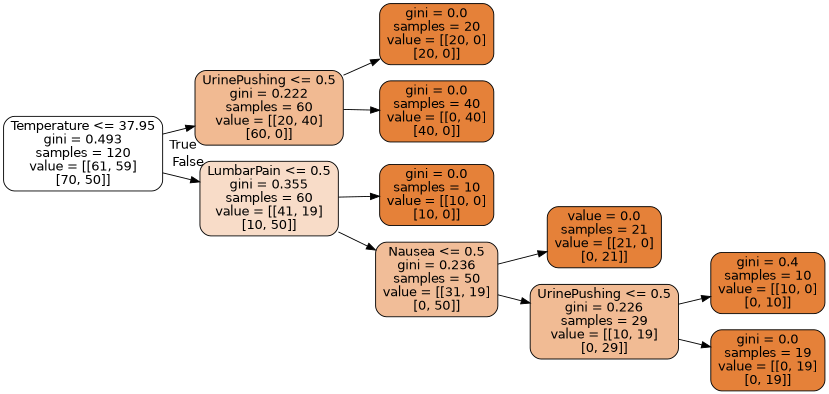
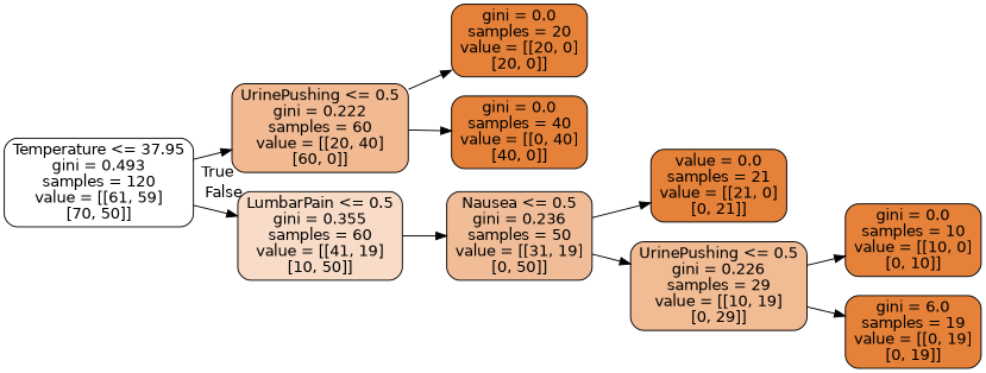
  digraph {
    rankdir=LR
    node [color=black fillcolor="#e58139" fontname=helvetica shape=box style="filled, rounded"]
    edge [fontname=helvetica]
    n1 [fillcolor="#ffffff" label="Temperature <= 37.95\ngini = 0.493\nsamples = 120\nvalue = [[61, 59]\n[70, 50]]"]
    n2 [fillcolor="#f1ba92" label="UrinePushing <= 0.5\ngini = 0.222\nsamples = 60\nvalue = [[20, 40]\n[60, 0]]"]
    n3 [fillcolor="#f8dcc8" label="LumbarPain <= 0.5\ngini = 0.355\nsamples = 60\nvalue = [[41, 19]\n[10, 50]]"]
    n4 [label="gini = 0.0\nsamples = 20\nvalue = [[20, 0]\n[20, 0]]"]
    n5 [label="gini = 0.0\nsamples = 40\nvalue = [[0, 40]\n[40, 0]]"]
-   n6 [label="gini = 0.0\nsamples = 10\nvalue = [[10, 0]\n[10, 0]]"]
    n7 [fillcolor="#f1bd98" label="Nausea <= 0.5\ngini = 0.236\nsamples = 50\nvalue = [[31, 19]\n[0, 50]]"]
    n8 [label="value = 0.0\nsamples = 21\nvalue = [[21, 0]\n[0, 21]]"]
    n9 [fillcolor="#f1bb94" label="UrinePushing <= 0.5\ngini = 0.226\nsamples = 29\nvalue = [[10, 19]\n[0, 29]]"]
-   n10 [label="gini = 0.4\nsamples = 10\nvalue = [[10, 0]\n[0, 10]]"]
-   n11 [label="gini = 0.0\nsamples = 19\nvalue = [[0, 19]\n[0, 19]]"]
+   n10 [label="gini = 0.0\nsamples = 10\nvalue = [[10, 0]\n[0, 10]]"]
+   n11 [label="gini = 6.0\nsamples = 19\nvalue = [[0, 19]\n[0, 19]]"]
    n1 -> n2 [headlabel=True labelangle=45 labeldistance=2.5]
    n1 -> n3 [headlabel=False labelangle=-45 labeldistance=2.5]
    n2 -> n4
    n2 -> n5
-   n3 -> n6
    n3 -> n7
    n7 -> n8
    n7 -> n9
    n9 -> n10
    n9 -> n11
  }
